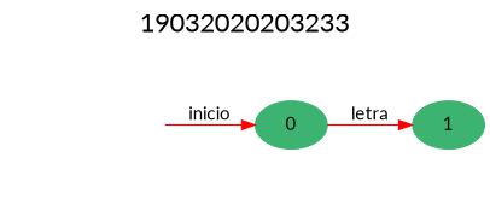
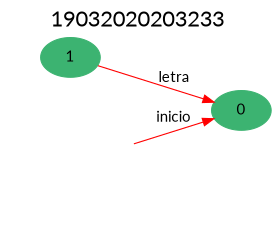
  digraph {
    fontsize=20
    label=19032020203233
    labelloc=t
    rankdir=LR
    fontname=Lato
    node [color=mediumseagreen style=filled fontname=Lato]
    edge [color=red fontname=Lato]
    0
    1
    secret_node [color=midnightblue fontcolor=white shape=circle style=invis]
-   0 -> 1 [label=letra]
+   1 -> 0 [label=letra]
    secret_node -> 0 [label=inicio]
  }
